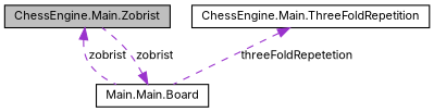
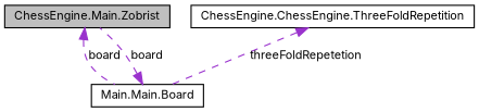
  digraph {
    fontname=Inter
    node [color=black fillcolor=white fontname=Inter fontsize=10 shape=record style=filled]
    edge [color=darkorchid3 dir=back fontname=Inter fontsize=10 labelfontname=Helvetica labelfontsize=10 style=dashed]
    n1 [fillcolor=grey75 fontcolor=black height=0.2 label="ChessEngine.Main.Zobrist" width=0.4]
    n2 [height=0.2 label="Main.Main.Board" width=0.4]
-   n3 [height=0.2 label="ChessEngine.Main.ThreeFoldRepetition" width=0.4]
-   n1 -> n2 [label=zobrist]
-   n2 -> n1 [label=zobrist]
+   n3 [height=0.2 label="ChessEngine.ChessEngine.ThreeFoldRepetition" width=0.4]
+   n1 -> n2 [label=board]
+   n2 -> n1 [label=board]
    n3 -> n2 [label=threeFoldRepetetion]
  }
